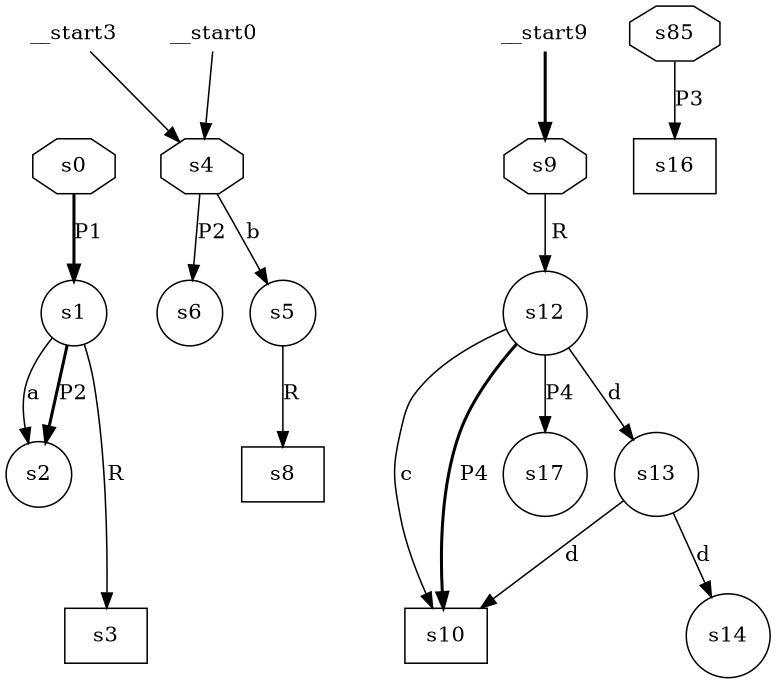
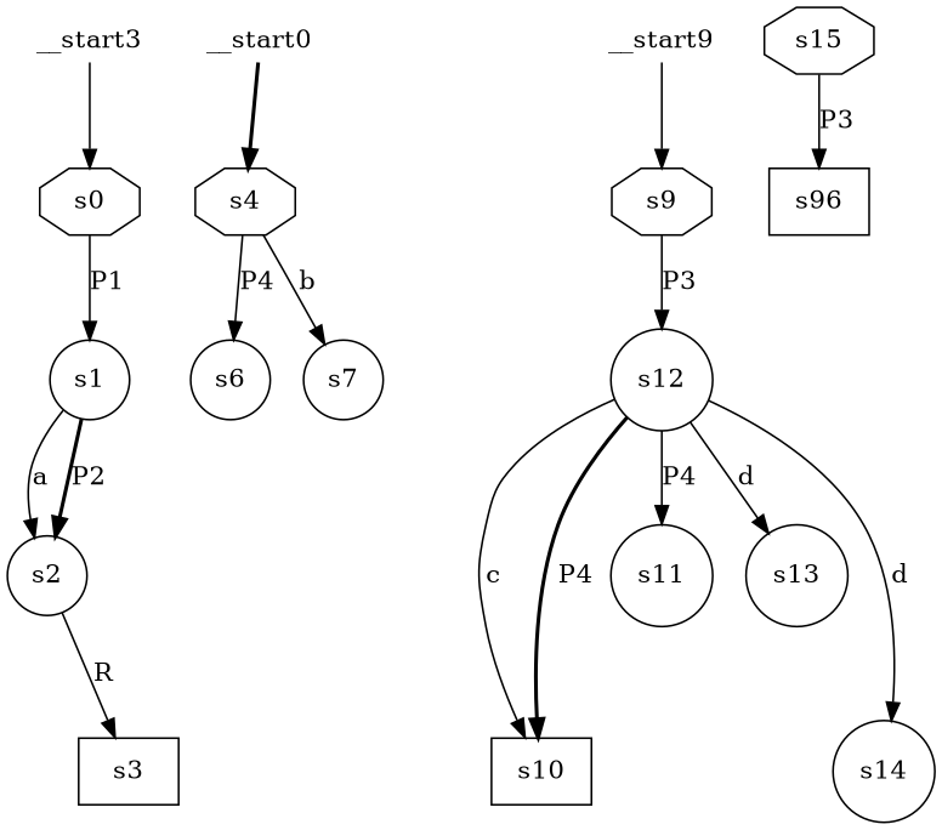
  digraph {
    node [shape=circle]
    s0 [shape=octagon]
    s1
    s2
    s3 [shape=box]
    s4 [shape=octagon]
    s6
-   s7 [label=s5]
-   s8 [shape=box]
+   s7
    s9 [shape=octagon]
    s12
    s10 [shape=box]
-   s11 [label=s17]
+   s11
    s13
    s14
-   s15 [shape=octagon label=s85]
-   s16 [shape=box]
+   s15 [shape=octagon]
+   s16 [shape=box label=s96]
    __start0 [height=0 shape=none width=0]
    n18 [height=0 label=__start9 shape=none width=0]
    __start3 [height=0 shape=none width=0]
-   s0 -> s1 [label=P1 style=bold]
+   s0 -> s1 [label=P1]
    s1 -> s2 [label=a]
    s1 -> s2 [label=P2 style=bold]
-   s1 -> s3 [label=R]
-   s4 -> s6 [label=P2]
+   s2 -> s3 [label=R]
+   s4 -> s6 [label=P4]
    s4 -> s7 [label=b]
-   s7 -> s8 [label=R]
-   s9 -> s12 [label=R]
+   s9 -> s12 [label=P3]
    s12 -> s10 [label=c]
    s12 -> s10 [label=P4 style=bold]
    s12 -> s11 [label=P4 style=solid]
    s12 -> s13 [label=d]
-   s13 -> s10 [label=d]
-   s13 -> s14 [label=d]
+   s12 -> s14 [label=d]
    s15 -> s16 [label=P3]
-   __start0 -> s4
-   n18 -> s9 [style=bold]
-   __start3 -> s4
+   __start0 -> s4 [style=bold]
+   n18 -> s9
+   __start3 -> s0
  }
